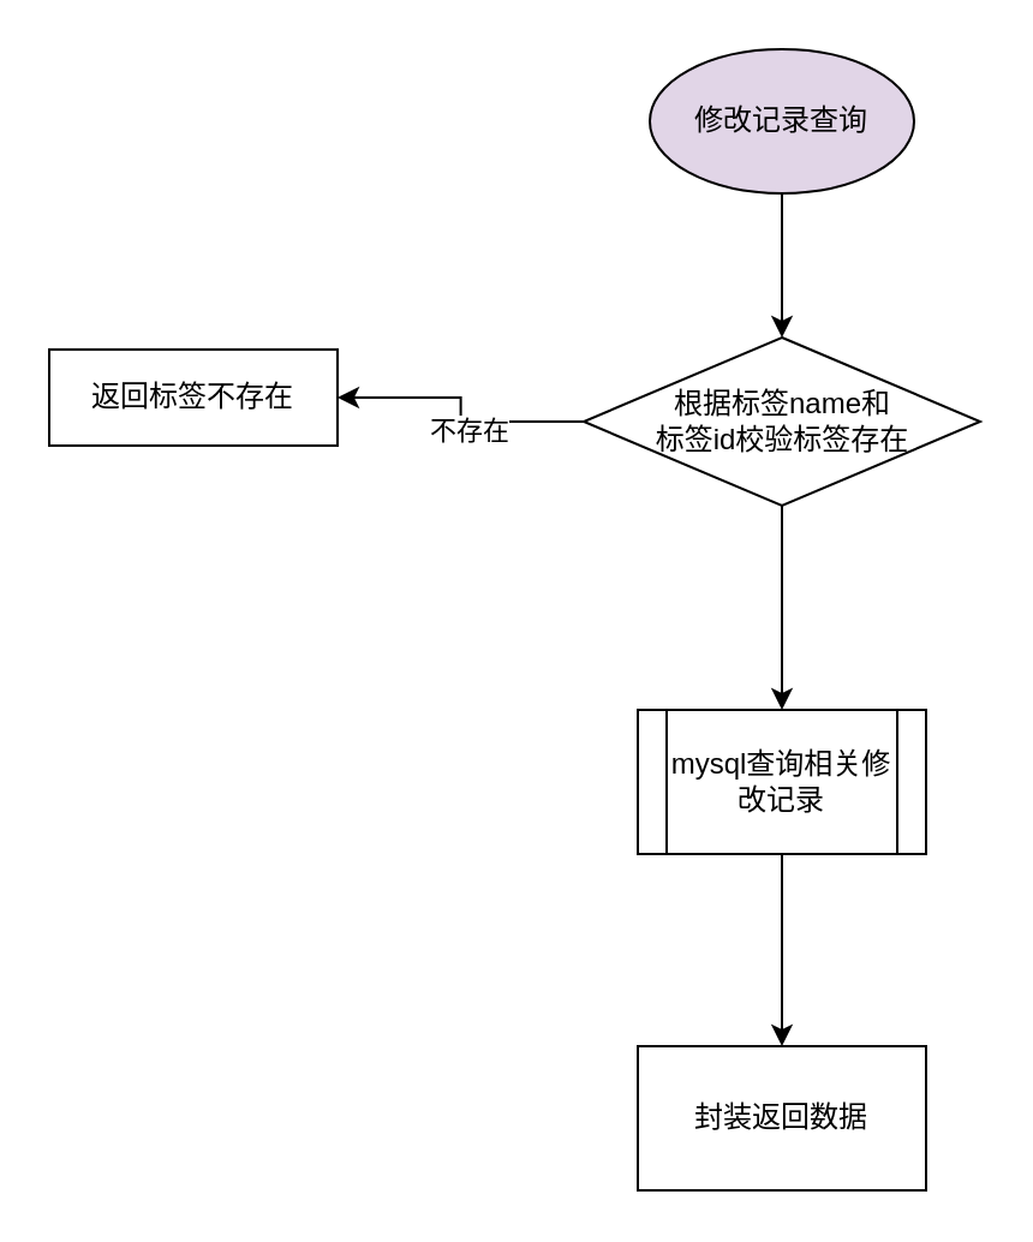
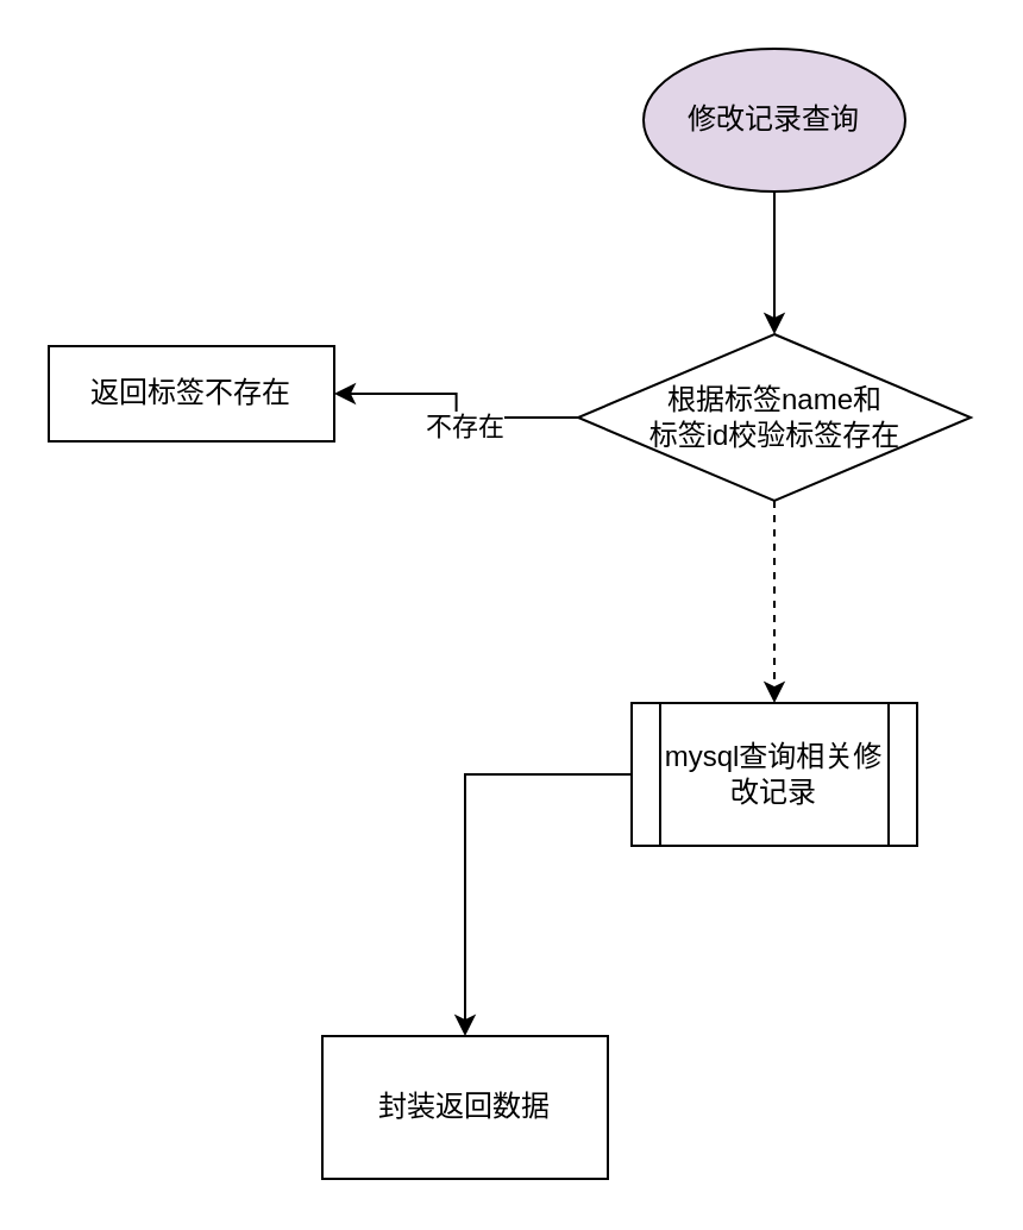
  <mxCell id="0" />
  <mxCell id="1" parent="0" />
  <mxCell id="2" value="" style="edgeStyle=orthogonalEdgeStyle;rounded=0;orthogonalLoop=1;jettySize=auto;html=1;" edge="1" parent="1" source="3" target="7"><mxGeometry relative="1" as="geometry" /></mxCell>
  <mxCell id="3" value="修改记录查询" style="ellipse;whiteSpace=wrap;html=1;fillColor=#e1d5e7;" vertex="1" parent="1"><mxGeometry x="270" y="20" width="110" height="60" as="geometry" /></mxCell>
  <mxCell id="4" value="" style="edgeStyle=orthogonalEdgeStyle;rounded=0;orthogonalLoop=1;jettySize=auto;html=1;" edge="1" parent="1" source="7" target="8"><mxGeometry relative="1" as="geometry" /></mxCell>
  <mxCell id="5" value="不存在" style="edgeLabel;html=1;align=center;verticalAlign=middle;resizable=0;points=[];" vertex="1" connectable="0" parent="4"><mxGeometry x="-0.132" y="3" relative="1" as="geometry"><mxPoint x="1" as="offset" /></mxGeometry></mxCell>
- <mxCell id="6" value="" style="edgeStyle=orthogonalEdgeStyle;rounded=0;orthogonalLoop=1;jettySize=auto;html=1;" edge="1" parent="1" source="7" target="10"><mxGeometry relative="1" as="geometry" /></mxCell>
+ <mxCell id="6" value="" style="edgeStyle=orthogonalEdgeStyle;rounded=0;orthogonalLoop=1;jettySize=auto;html=1;dashed=1;" edge="1" parent="1" source="7" target="10"><mxGeometry relative="1" as="geometry" /></mxCell>
  <mxCell id="7" value="根据标签name和&lt;div&gt;标签id校验标签存在&lt;/div&gt;" style="rhombus;whiteSpace=wrap;html=1;" vertex="1" parent="1"><mxGeometry x="242.5" y="140" width="165" height="70" as="geometry" /></mxCell>
  <mxCell id="8" value="返回标签不存在" style="whiteSpace=wrap;html=1;" vertex="1" parent="1"><mxGeometry x="20" y="145" width="120" height="40" as="geometry" /></mxCell>
  <mxCell id="9" value="" style="edgeStyle=orthogonalEdgeStyle;rounded=0;orthogonalLoop=1;jettySize=auto;html=1;" edge="1" parent="1" source="10" target="11"><mxGeometry relative="1" as="geometry" /></mxCell>
  <mxCell id="10" value="mysql查询相关修改记录" style="shape=process;whiteSpace=wrap;html=1;backgroundOutline=1;" vertex="1" parent="1"><mxGeometry x="265" y="295" width="120" height="60" as="geometry" /></mxCell>
- <mxCell id="11" value="封装返回数据" style="whiteSpace=wrap;html=1;" vertex="1" parent="1"><mxGeometry x="265" y="435" width="120" height="60" as="geometry" /></mxCell>
+ <mxCell id="11" value="封装返回数据" style="whiteSpace=wrap;html=1;" vertex="1" parent="1"><mxGeometry x="135" y="435" width="120" height="60" as="geometry" /></mxCell>
